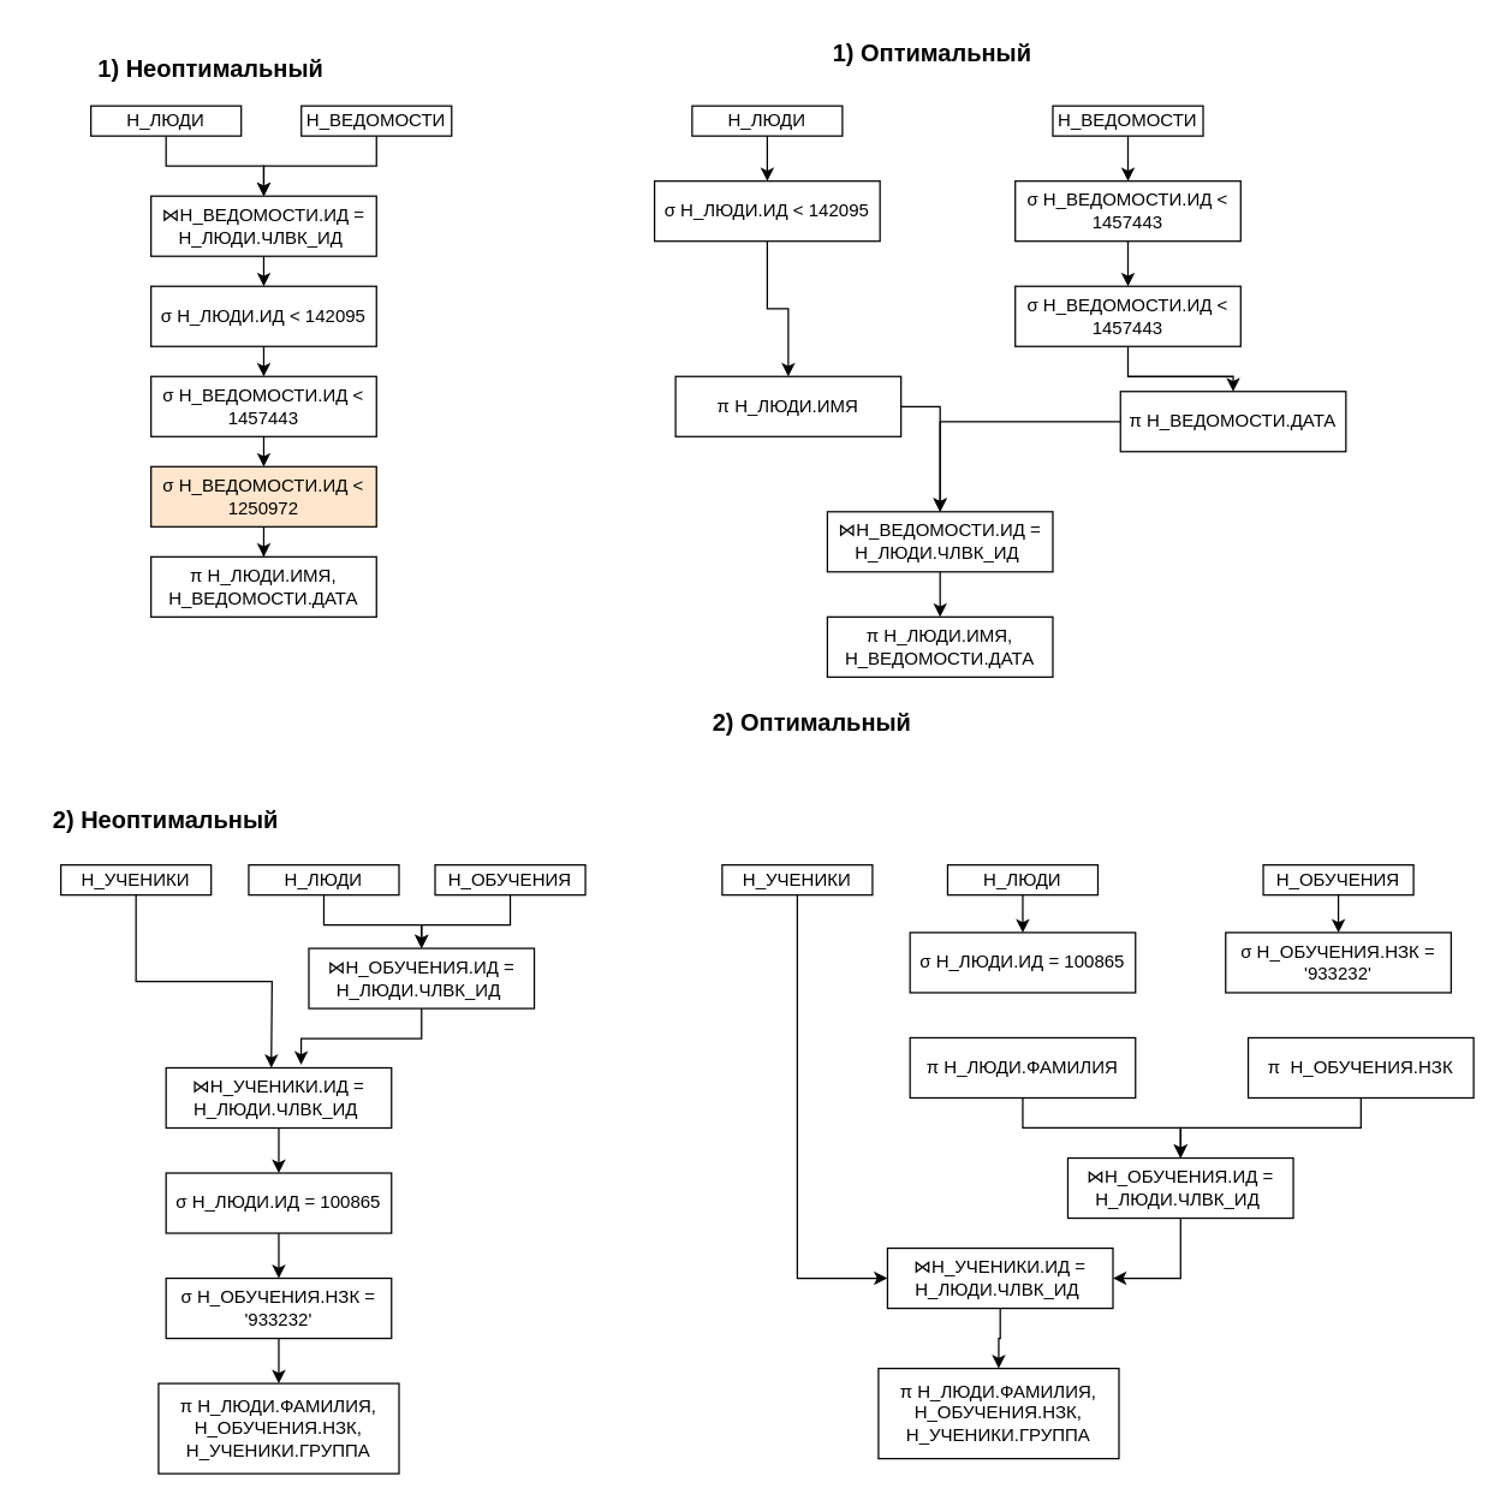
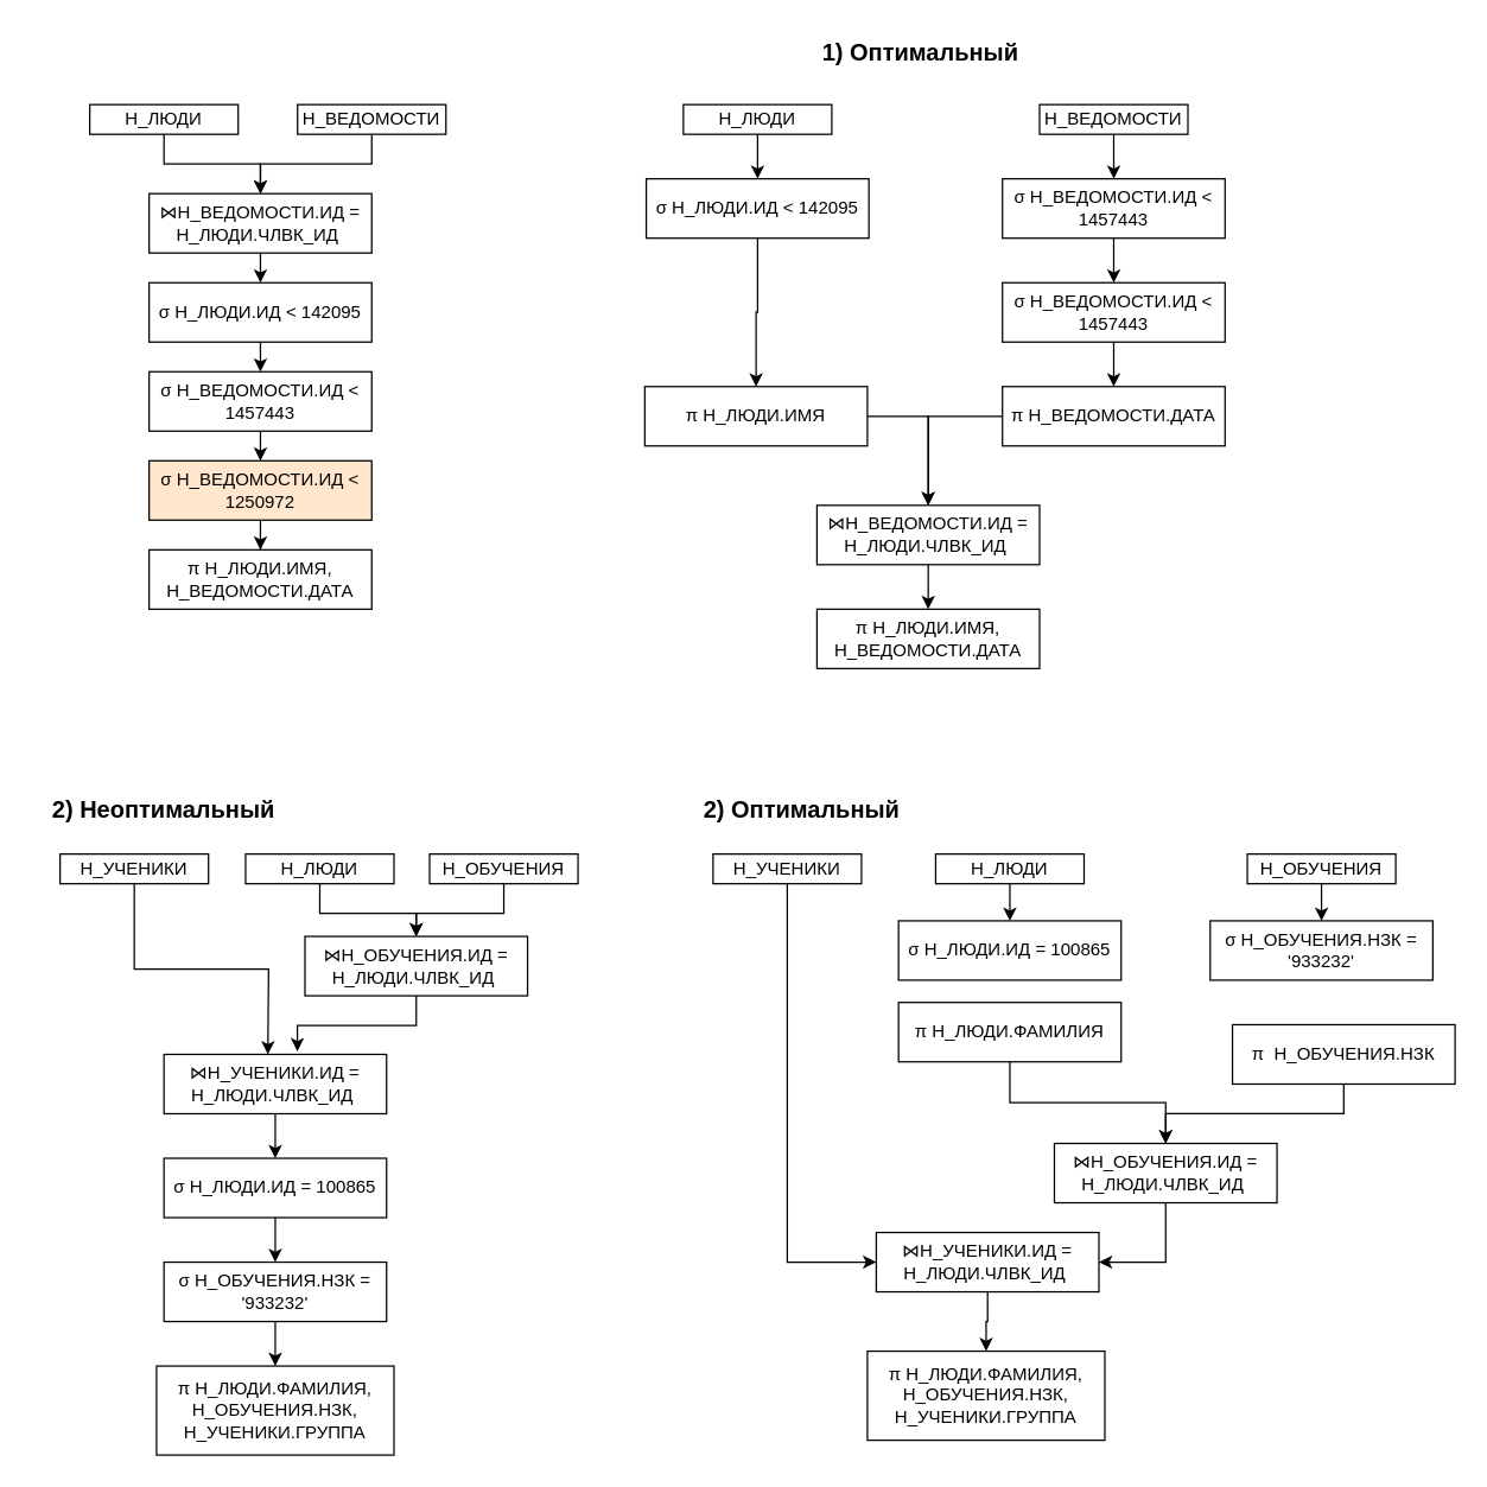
  <mxCell id="0" />
  <mxCell id="1" parent="0" />
  <mxCell id="2" style="edgeStyle=orthogonalEdgeStyle;rounded=0;orthogonalLoop=1;jettySize=auto;html=1;entryX=0.5;entryY=0;entryDx=0;entryDy=0;" edge="1" parent="1" source="3" target="7"><mxGeometry relative="1" as="geometry" /></mxCell>
  <mxCell id="3" value="Н_ЛЮДИ" style="rounded=0;whiteSpace=wrap;html=1;" vertex="1" parent="1"><mxGeometry x="60" y="70" width="100" height="20" as="geometry" /></mxCell>
  <mxCell id="4" style="edgeStyle=orthogonalEdgeStyle;rounded=0;orthogonalLoop=1;jettySize=auto;html=1;entryX=0.5;entryY=0;entryDx=0;entryDy=0;" edge="1" parent="1" source="5" target="7"><mxGeometry relative="1" as="geometry" /></mxCell>
  <mxCell id="5" value="Н_ВЕДОМОСТИ" style="rounded=0;whiteSpace=wrap;html=1;" vertex="1" parent="1"><mxGeometry x="200" y="70" width="100" height="20" as="geometry" /></mxCell>
  <mxCell id="6" style="edgeStyle=orthogonalEdgeStyle;rounded=0;orthogonalLoop=1;jettySize=auto;html=1;exitX=0.5;exitY=1;exitDx=0;exitDy=0;entryX=0.5;entryY=0;entryDx=0;entryDy=0;" edge="1" parent="1" source="7" target="9"><mxGeometry relative="1" as="geometry" /></mxCell>
  <mxCell id="7" value="⋈Н_ВЕДОМОСТИ.ИД = Н_ЛЮДИ.ЧЛВК_ИД&amp;nbsp;" style="rounded=0;whiteSpace=wrap;html=1;" vertex="1" parent="1"><mxGeometry x="100" y="130" width="150" height="40" as="geometry" /></mxCell>
  <mxCell id="8" style="edgeStyle=orthogonalEdgeStyle;rounded=0;orthogonalLoop=1;jettySize=auto;html=1;exitX=0.5;exitY=1;exitDx=0;exitDy=0;entryX=0.5;entryY=0;entryDx=0;entryDy=0;" edge="1" parent="1" source="9" target="11"><mxGeometry relative="1" as="geometry" /></mxCell>
  <mxCell id="9" value="σ&amp;nbsp;Н_ЛЮДИ.ИД &amp;lt; 142095" style="rounded=0;whiteSpace=wrap;html=1;" vertex="1" parent="1"><mxGeometry x="100" y="190" width="150" height="40" as="geometry" /></mxCell>
  <mxCell id="10" style="edgeStyle=orthogonalEdgeStyle;rounded=0;orthogonalLoop=1;jettySize=auto;html=1;exitX=0.5;exitY=1;exitDx=0;exitDy=0;entryX=0.5;entryY=0;entryDx=0;entryDy=0;" edge="1" parent="1" source="11" target="13"><mxGeometry relative="1" as="geometry" /></mxCell>
  <mxCell id="11" value="σ&amp;nbsp;Н_ВЕДОМОСТИ.ИД &amp;lt; 1457443" style="rounded=0;whiteSpace=wrap;html=1;" vertex="1" parent="1"><mxGeometry x="100" y="250" width="150" height="40" as="geometry" /></mxCell>
  <mxCell id="12" style="edgeStyle=orthogonalEdgeStyle;rounded=0;orthogonalLoop=1;jettySize=auto;html=1;entryX=0.5;entryY=0;entryDx=0;entryDy=0;" edge="1" parent="1" source="13" target="14"><mxGeometry relative="1" as="geometry" /></mxCell>
  <mxCell id="13" value="σ&amp;nbsp;Н_ВЕДОМОСТИ.ИД &amp;lt; 1250972" style="rounded=0;whiteSpace=wrap;html=1;fillColor=#ffe6cc;" vertex="1" parent="1"><mxGeometry x="100" y="310" width="150" height="40" as="geometry" /></mxCell>
  <mxCell id="14" value="π&amp;nbsp;Н_ЛЮДИ.ИМЯ, Н_ВЕДОМОСТИ.ДАТА" style="rounded=0;whiteSpace=wrap;html=1;" vertex="1" parent="1"><mxGeometry x="100" y="370" width="150" height="40" as="geometry" /></mxCell>
- <mxCell id="15" value="&lt;b&gt;&lt;font style=&quot;font-size: 16px;&quot;&gt;1) Неоптимальный&lt;/font&gt;&lt;/b&gt;" style="text;html=1;align=center;verticalAlign=middle;whiteSpace=wrap;rounded=0;" vertex="1" parent="1"><mxGeometry x="40" y="30" width="200" height="30" as="geometry" /></mxCell>
  <mxCell id="16" value="&lt;b&gt;&lt;font style=&quot;font-size: 16px;&quot;&gt;1) О&lt;/font&gt;&lt;/b&gt;&lt;b style=&quot;background-color: initial;&quot;&gt;&lt;font style=&quot;font-size: 16px;&quot;&gt;птимальный&lt;/font&gt;&lt;/b&gt;" style="text;html=1;align=center;verticalAlign=middle;whiteSpace=wrap;rounded=0;" vertex="1" parent="1"><mxGeometry x="520" y="20" width="200" height="30" as="geometry" /></mxCell>
  <mxCell id="17" style="edgeStyle=orthogonalEdgeStyle;rounded=0;orthogonalLoop=1;jettySize=auto;html=1;exitX=0.5;exitY=1;exitDx=0;exitDy=0;entryX=0.5;entryY=0;entryDx=0;entryDy=0;" edge="1" parent="1" source="18" target="22"><mxGeometry relative="1" as="geometry" /></mxCell>
  <mxCell id="18" value="Н_ЛЮДИ" style="rounded=0;whiteSpace=wrap;html=1;" vertex="1" parent="1"><mxGeometry x="460" y="70" width="100" height="20" as="geometry" /></mxCell>
  <mxCell id="19" style="edgeStyle=orthogonalEdgeStyle;rounded=0;orthogonalLoop=1;jettySize=auto;html=1;exitX=0.5;exitY=1;exitDx=0;exitDy=0;entryX=0.5;entryY=0;entryDx=0;entryDy=0;" edge="1" parent="1" source="20" target="24"><mxGeometry relative="1" as="geometry" /></mxCell>
  <mxCell id="20" value="Н_ВЕДОМОСТИ" style="rounded=0;whiteSpace=wrap;html=1;" vertex="1" parent="1"><mxGeometry x="700" y="70" width="100" height="20" as="geometry" /></mxCell>
  <mxCell id="21" style="edgeStyle=orthogonalEdgeStyle;rounded=0;orthogonalLoop=1;jettySize=auto;html=1;exitX=0.5;exitY=1;exitDx=0;exitDy=0;entryX=0.5;entryY=0;entryDx=0;entryDy=0;" edge="1" parent="1" source="22" target="28"><mxGeometry relative="1" as="geometry" /></mxCell>
  <mxCell id="22" value="σ&amp;nbsp;Н_ЛЮДИ.ИД &amp;lt; 142095" style="rounded=0;whiteSpace=wrap;html=1;" vertex="1" parent="1"><mxGeometry x="435" y="120" width="150" height="40" as="geometry" /></mxCell>
  <mxCell id="23" style="edgeStyle=orthogonalEdgeStyle;rounded=0;orthogonalLoop=1;jettySize=auto;html=1;exitX=0.5;exitY=1;exitDx=0;exitDy=0;entryX=0.5;entryY=0;entryDx=0;entryDy=0;" edge="1" parent="1" source="24" target="26"><mxGeometry relative="1" as="geometry" /></mxCell>
  <mxCell id="24" value="σ&amp;nbsp;Н_ВЕДОМОСТИ.ИД &amp;lt; 1457443" style="rounded=0;whiteSpace=wrap;html=1;" vertex="1" parent="1"><mxGeometry x="675" y="120" width="150" height="40" as="geometry" /></mxCell>
  <mxCell id="25" style="edgeStyle=orthogonalEdgeStyle;rounded=0;orthogonalLoop=1;jettySize=auto;html=1;exitX=0.5;exitY=1;exitDx=0;exitDy=0;entryX=0.5;entryY=0;entryDx=0;entryDy=0;" edge="1" parent="1" source="26" target="30"><mxGeometry relative="1" as="geometry" /></mxCell>
  <mxCell id="26" value="σ&amp;nbsp;Н_ВЕДОМОСТИ.ИД &amp;lt; 1457443" style="rounded=0;whiteSpace=wrap;html=1;" vertex="1" parent="1"><mxGeometry x="675" y="190" width="150" height="40" as="geometry" /></mxCell>
  <mxCell id="27" style="edgeStyle=orthogonalEdgeStyle;rounded=0;orthogonalLoop=1;jettySize=auto;html=1;exitX=1;exitY=0.5;exitDx=0;exitDy=0;entryX=0.5;entryY=0;entryDx=0;entryDy=0;" edge="1" parent="1" source="28" target="32"><mxGeometry relative="1" as="geometry" /></mxCell>
- <mxCell id="28" value="π&amp;nbsp;Н_ЛЮДИ.ИМЯ" style="rounded=0;whiteSpace=wrap;html=1;" vertex="1" parent="1"><mxGeometry x="449" y="250" width="150" height="40" as="geometry" /></mxCell>
+ <mxCell id="28" value="π&amp;nbsp;Н_ЛЮДИ.ИМЯ" style="rounded=0;whiteSpace=wrap;html=1;" vertex="1" parent="1"><mxGeometry x="434" y="260" width="150" height="40" as="geometry" /></mxCell>
  <mxCell id="29" style="edgeStyle=orthogonalEdgeStyle;rounded=0;orthogonalLoop=1;jettySize=auto;html=1;exitX=0;exitY=0.5;exitDx=0;exitDy=0;entryX=0.5;entryY=0;entryDx=0;entryDy=0;" edge="1" parent="1" source="30" target="32"><mxGeometry relative="1" as="geometry" /></mxCell>
- <mxCell id="30" value="π Н_ВЕДОМОСТИ.ДАТА" style="rounded=0;whiteSpace=wrap;html=1;" vertex="1" parent="1"><mxGeometry x="745" y="260" width="150" height="40" as="geometry" /></mxCell>
+ <mxCell id="30" value="π Н_ВЕДОМОСТИ.ДАТА" style="rounded=0;whiteSpace=wrap;html=1;" vertex="1" parent="1"><mxGeometry x="675" y="260" width="150" height="40" as="geometry" /></mxCell>
  <mxCell id="31" style="edgeStyle=orthogonalEdgeStyle;rounded=0;orthogonalLoop=1;jettySize=auto;html=1;exitX=0.5;exitY=1;exitDx=0;exitDy=0;entryX=0.5;entryY=0;entryDx=0;entryDy=0;" edge="1" parent="1" source="32" target="33"><mxGeometry relative="1" as="geometry" /></mxCell>
  <mxCell id="32" value="⋈Н_ВЕДОМОСТИ.ИД = Н_ЛЮДИ.ЧЛВК_ИД&amp;nbsp;" style="rounded=0;whiteSpace=wrap;html=1;" vertex="1" parent="1"><mxGeometry x="550" y="340" width="150" height="40" as="geometry" /></mxCell>
  <mxCell id="33" value="π&amp;nbsp;Н_ЛЮДИ.ИМЯ, Н_ВЕДОМОСТИ.ДАТА" style="rounded=0;whiteSpace=wrap;html=1;" vertex="1" parent="1"><mxGeometry x="550" y="410" width="150" height="40" as="geometry" /></mxCell>
  <mxCell id="34" value="&lt;b&gt;&lt;font style=&quot;font-size: 16px;&quot;&gt;2&lt;/font&gt;&lt;/b&gt;&lt;b style=&quot;background-color: initial;&quot;&gt;&lt;font style=&quot;font-size: 16px;&quot;&gt;) Неоптимальный&lt;/font&gt;&lt;/b&gt;" style="text;html=1;align=center;verticalAlign=middle;whiteSpace=wrap;rounded=0;" vertex="1" parent="1"><mxGeometry y="530" width="180" height="30" as="geometry" x="20" /></mxCell>
  <mxCell id="35" style="edgeStyle=orthogonalEdgeStyle;rounded=0;orthogonalLoop=1;jettySize=auto;html=1;exitX=0.5;exitY=1;exitDx=0;exitDy=0;entryX=0.5;entryY=0;entryDx=0;entryDy=0;" edge="1" parent="1" source="36" target="40"><mxGeometry relative="1" as="geometry" /></mxCell>
  <mxCell id="36" value="Н_ЛЮДИ" style="rounded=0;whiteSpace=wrap;html=1;" vertex="1" parent="1"><mxGeometry x="165" y="575" width="100" height="20" as="geometry" /></mxCell>
  <mxCell id="37" style="edgeStyle=orthogonalEdgeStyle;rounded=0;orthogonalLoop=1;jettySize=auto;html=1;exitX=0.5;exitY=1;exitDx=0;exitDy=0;entryX=0.5;entryY=0;entryDx=0;entryDy=0;" edge="1" parent="1" source="38" target="40"><mxGeometry relative="1" as="geometry" /></mxCell>
  <mxCell id="38" value="Н_ОБУЧЕНИЯ" style="rounded=0;whiteSpace=wrap;html=1;" vertex="1" parent="1"><mxGeometry x="289" y="575" width="100" height="20" as="geometry" /></mxCell>
  <mxCell id="39" style="edgeStyle=orthogonalEdgeStyle;rounded=0;orthogonalLoop=1;jettySize=auto;html=1;exitX=0.5;exitY=1;exitDx=0;exitDy=0;entryX=0.599;entryY=-0.051;entryDx=0;entryDy=0;entryPerimeter=0;" edge="1" parent="1" source="40" target="49"><mxGeometry relative="1" as="geometry"><mxPoint x="150" y="710.5" as="targetPoint" /></mxGeometry></mxCell>
  <mxCell id="40" value="⋈Н_ОБУЧЕНИЯ.ИД = Н_ЛЮДИ.ЧЛВК_ИД&amp;nbsp;" style="rounded=0;whiteSpace=wrap;html=1;" vertex="1" parent="1"><mxGeometry x="205" y="630.5" width="150" height="40" as="geometry" /></mxCell>
  <mxCell id="41" style="edgeStyle=orthogonalEdgeStyle;rounded=0;orthogonalLoop=1;jettySize=auto;html=1;entryX=0.5;entryY=0;entryDx=0;entryDy=0;" edge="1" parent="1" source="42" target="44"><mxGeometry relative="1" as="geometry" /></mxCell>
  <mxCell id="42" value="σ&amp;nbsp;Н_ЛЮДИ.ИД =&amp;nbsp;100865" style="rounded=0;whiteSpace=wrap;html=1;" vertex="1" parent="1"><mxGeometry x="110" y="780" width="150" height="40" as="geometry" /></mxCell>
  <mxCell id="43" style="edgeStyle=orthogonalEdgeStyle;rounded=0;orthogonalLoop=1;jettySize=auto;html=1;entryX=0.5;entryY=0;entryDx=0;entryDy=0;" edge="1" parent="1" source="44" target="45"><mxGeometry relative="1" as="geometry" /></mxCell>
  <mxCell id="44" value="σ&amp;nbsp;Н_ОБУЧЕНИЯ.НЗК&amp;nbsp;= '933232'" style="rounded=0;whiteSpace=wrap;html=1;" vertex="1" parent="1"><mxGeometry x="110" y="850" width="150" height="40" as="geometry" /></mxCell>
  <mxCell id="45" value="π&amp;nbsp;Н_ЛЮДИ.ФАМИЛИЯ, Н_ОБУЧЕНИЯ.НЗК, Н_УЧЕНИКИ.ГРУППА" style="rounded=0;whiteSpace=wrap;html=1;" vertex="1" parent="1"><mxGeometry x="105" y="920" width="160" height="60" as="geometry" /></mxCell>
  <mxCell id="46" style="edgeStyle=orthogonalEdgeStyle;rounded=0;orthogonalLoop=1;jettySize=auto;html=1;exitX=0.5;exitY=1;exitDx=0;exitDy=0;" edge="1" parent="1" source="47"><mxGeometry relative="1" as="geometry"><mxPoint x="180" y="710" as="targetPoint" /></mxGeometry></mxCell>
  <mxCell id="47" value="Н_УЧЕНИКИ" style="rounded=0;whiteSpace=wrap;html=1;" vertex="1" parent="1"><mxGeometry x="40" y="575" width="100" height="20" as="geometry" /></mxCell>
  <mxCell id="48" style="edgeStyle=orthogonalEdgeStyle;rounded=0;orthogonalLoop=1;jettySize=auto;html=1;entryX=0.5;entryY=0;entryDx=0;entryDy=0;" edge="1" parent="1" source="49" target="42"><mxGeometry relative="1" as="geometry" /></mxCell>
  <mxCell id="49" value="⋈Н_УЧЕНИКИ.ИД = Н_ЛЮДИ.ЧЛВК_ИД&amp;nbsp;" style="rounded=0;whiteSpace=wrap;html=1;" vertex="1" parent="1"><mxGeometry x="110" y="710" width="150" height="40" as="geometry" /></mxCell>
- <mxCell id="50" value="&lt;b&gt;&lt;font style=&quot;font-size: 16px;&quot;&gt;2&lt;/font&gt;&lt;/b&gt;&lt;b style=&quot;background-color: initial;&quot;&gt;&lt;font style=&quot;font-size: 16px;&quot;&gt;) Оптимальный&lt;/font&gt;&lt;/b&gt;" style="text;html=1;align=center;verticalAlign=middle;whiteSpace=wrap;rounded=0;" vertex="1" parent="1"><mxGeometry x="450" y="465" width="180" height="30" as="geometry" /></mxCell>
+ <mxCell id="50" value="&lt;b&gt;&lt;font style=&quot;font-size: 16px;&quot;&gt;2&lt;/font&gt;&lt;/b&gt;&lt;b style=&quot;background-color: initial;&quot;&gt;&lt;font style=&quot;font-size: 16px;&quot;&gt;) Оптимальный&lt;/font&gt;&lt;/b&gt;" style="text;html=1;align=center;verticalAlign=middle;whiteSpace=wrap;rounded=0;" vertex="1" parent="1"><mxGeometry x="450" y="530" width="180" height="30" as="geometry" /></mxCell>
  <mxCell id="51" style="edgeStyle=orthogonalEdgeStyle;rounded=0;orthogonalLoop=1;jettySize=auto;html=1;exitX=0.5;exitY=1;exitDx=0;exitDy=0;entryX=0.5;entryY=0;entryDx=0;entryDy=0;" edge="1" parent="1" source="52" target="57"><mxGeometry relative="1" as="geometry" /></mxCell>
  <mxCell id="52" value="Н_ЛЮДИ" style="rounded=0;whiteSpace=wrap;html=1;" vertex="1" parent="1"><mxGeometry x="630" y="575" width="100" height="20" as="geometry" /></mxCell>
  <mxCell id="53" style="edgeStyle=orthogonalEdgeStyle;rounded=0;orthogonalLoop=1;jettySize=auto;html=1;exitX=0.5;exitY=1;exitDx=0;exitDy=0;entryX=0.5;entryY=0;entryDx=0;entryDy=0;" edge="1" parent="1" source="54" target="58"><mxGeometry relative="1" as="geometry" /></mxCell>
  <mxCell id="54" value="Н_ОБУЧЕНИЯ" style="rounded=0;whiteSpace=wrap;html=1;" vertex="1" parent="1"><mxGeometry x="840" y="575" width="100" height="20" as="geometry" /></mxCell>
  <mxCell id="55" style="edgeStyle=orthogonalEdgeStyle;rounded=0;orthogonalLoop=1;jettySize=auto;html=1;exitX=0.5;exitY=1;exitDx=0;exitDy=0;entryX=1;entryY=0.5;entryDx=0;entryDy=0;" edge="1" parent="1" source="56" target="63"><mxGeometry relative="1" as="geometry" /></mxCell>
  <mxCell id="56" value="⋈Н_ОБУЧЕНИЯ.ИД = Н_ЛЮДИ.ЧЛВК_ИД&amp;nbsp;" style="rounded=0;whiteSpace=wrap;html=1;" vertex="1" parent="1"><mxGeometry x="710" y="770" width="150" height="40" as="geometry" /></mxCell>
  <mxCell id="57" value="σ&amp;nbsp;Н_ЛЮДИ.ИД =&amp;nbsp;100865" style="rounded=0;whiteSpace=wrap;html=1;" vertex="1" parent="1"><mxGeometry x="605" y="620" width="150" height="40" as="geometry" /></mxCell>
  <mxCell id="58" value="σ&amp;nbsp;Н_ОБУЧЕНИЯ.НЗК&amp;nbsp;= '933232'" style="rounded=0;whiteSpace=wrap;html=1;" vertex="1" parent="1"><mxGeometry x="815" y="620" width="150" height="40" as="geometry" /></mxCell>
  <mxCell id="59" value="π&amp;nbsp;Н_ЛЮДИ.ФАМИЛИЯ, Н_ОБУЧЕНИЯ.НЗК, Н_УЧЕНИКИ.ГРУППА" style="rounded=0;whiteSpace=wrap;html=1;" vertex="1" parent="1"><mxGeometry x="584" y="910" width="160" height="60" as="geometry" /></mxCell>
  <mxCell id="60" style="edgeStyle=orthogonalEdgeStyle;rounded=0;orthogonalLoop=1;jettySize=auto;html=1;exitX=0.5;exitY=1;exitDx=0;exitDy=0;entryX=0;entryY=0.5;entryDx=0;entryDy=0;" edge="1" parent="1" source="61" target="63"><mxGeometry relative="1" as="geometry" /></mxCell>
  <mxCell id="61" value="Н_УЧЕНИКИ" style="rounded=0;whiteSpace=wrap;html=1;" vertex="1" parent="1"><mxGeometry x="480" y="575" width="100" height="20" as="geometry" /></mxCell>
  <mxCell id="62" style="edgeStyle=orthogonalEdgeStyle;rounded=0;orthogonalLoop=1;jettySize=auto;html=1;exitX=0.5;exitY=1;exitDx=0;exitDy=0;entryX=0.5;entryY=0;entryDx=0;entryDy=0;" edge="1" parent="1" source="63" target="59"><mxGeometry relative="1" as="geometry" /></mxCell>
  <mxCell id="63" value="⋈Н_УЧЕНИКИ.ИД = Н_ЛЮДИ.ЧЛВК_ИД&amp;nbsp;" style="rounded=0;whiteSpace=wrap;html=1;" vertex="1" parent="1"><mxGeometry x="590" y="830" width="150" height="40" as="geometry" /></mxCell>
  <mxCell id="64" style="edgeStyle=orthogonalEdgeStyle;rounded=0;orthogonalLoop=1;jettySize=auto;html=1;exitX=0.5;exitY=1;exitDx=0;exitDy=0;entryX=0.5;entryY=0;entryDx=0;entryDy=0;" edge="1" parent="1" source="65" target="56"><mxGeometry relative="1" as="geometry" /></mxCell>
- <mxCell id="65" value="π&amp;nbsp;Н_ЛЮДИ.ФАМИЛИЯ" style="rounded=0;whiteSpace=wrap;html=1;" vertex="1" parent="1"><mxGeometry x="605" y="690" width="150" height="40" as="geometry" /></mxCell>
+ <mxCell id="65" value="π&amp;nbsp;Н_ЛЮДИ.ФАМИЛИЯ" style="rounded=0;whiteSpace=wrap;html=1;" vertex="1" parent="1"><mxGeometry x="605" y="675" width="150" height="40" as="geometry" /></mxCell>
  <mxCell id="66" style="edgeStyle=orthogonalEdgeStyle;rounded=0;orthogonalLoop=1;jettySize=auto;html=1;entryX=0.5;entryY=0;entryDx=0;entryDy=0;" edge="1" parent="1" source="67" target="56"><mxGeometry relative="1" as="geometry" /></mxCell>
  <mxCell id="67" value="π&amp;nbsp; Н_ОБУЧЕНИЯ.НЗК" style="rounded=0;whiteSpace=wrap;html=1;" vertex="1" parent="1"><mxGeometry x="830" y="690" width="150" height="40" as="geometry" /></mxCell>
